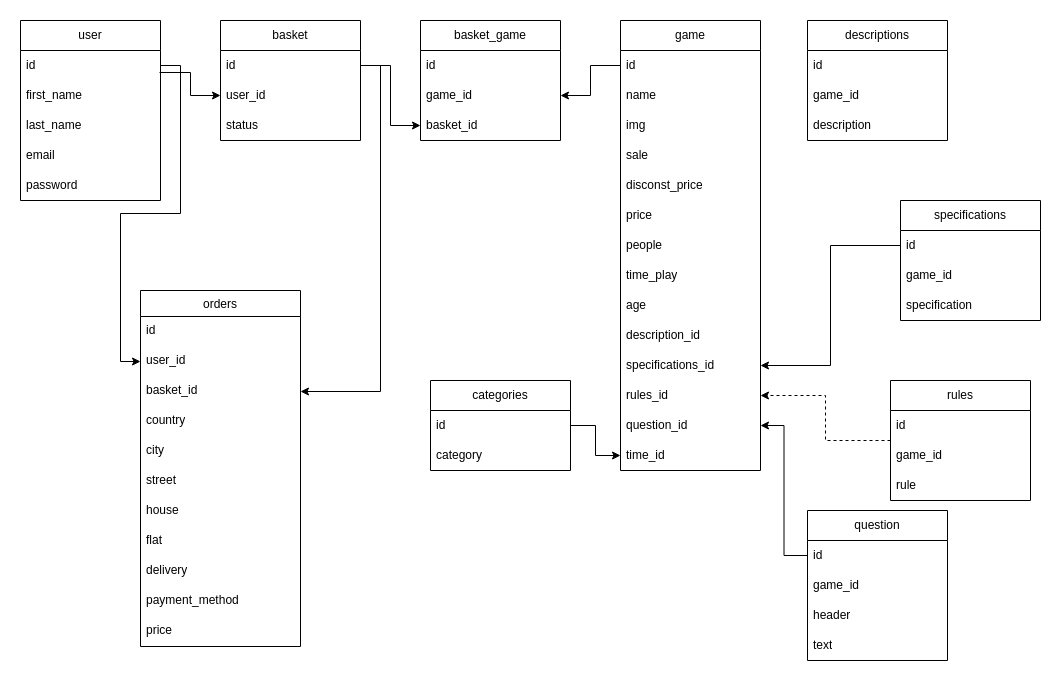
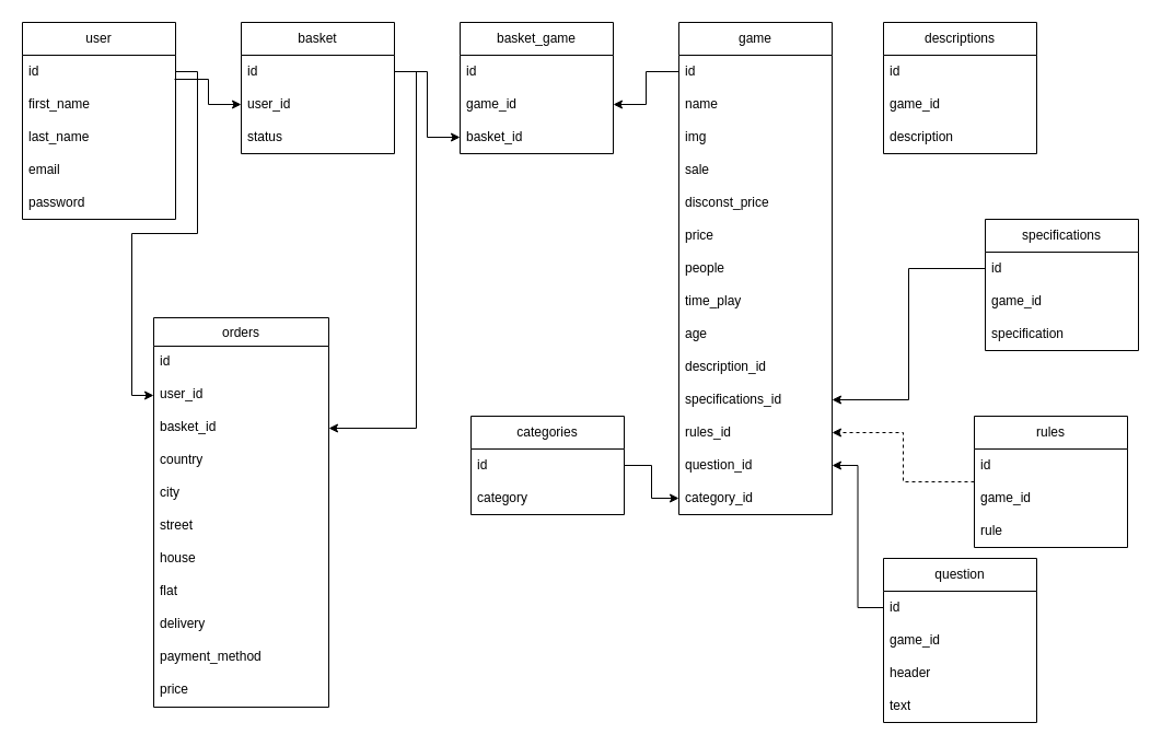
  <mxCell id="0" />
  <mxCell id="1" parent="0" />
  <mxCell id="2" value="user" style="swimlane;fontStyle=0;childLayout=stackLayout;horizontal=1;startSize=30;horizontalStack=0;resizeParent=1;resizeParentMax=0;resizeLast=0;collapsible=1;marginBottom=0;whiteSpace=wrap;html=1;" parent="1" vertex="1"><mxGeometry x="20" y="20" width="140" height="180" as="geometry"><mxRectangle x="210" y="120" width="60" height="30" as="alternateBounds" /></mxGeometry></mxCell>
  <mxCell id="3" value="id" style="text;strokeColor=none;fillColor=none;align=left;verticalAlign=middle;spacingLeft=4;spacingRight=4;overflow=hidden;points=[[0,0.5],[1,0.5]];portConstraint=eastwest;rotatable=0;whiteSpace=wrap;html=1;" parent="2" vertex="1"><mxGeometry y="30" width="140" height="30" as="geometry" /></mxCell>
  <mxCell id="4" value="first_name" style="text;strokeColor=none;fillColor=none;align=left;verticalAlign=middle;spacingLeft=4;spacingRight=4;overflow=hidden;points=[[0,0.5],[1,0.5]];portConstraint=eastwest;rotatable=0;whiteSpace=wrap;html=1;" parent="2" vertex="1"><mxGeometry y="60" width="140" height="30" as="geometry" /></mxCell>
  <mxCell id="5" value="last_name" style="text;strokeColor=none;fillColor=none;align=left;verticalAlign=middle;spacingLeft=4;spacingRight=4;overflow=hidden;points=[[0,0.5],[1,0.5]];portConstraint=eastwest;rotatable=0;whiteSpace=wrap;html=1;" parent="2" vertex="1"><mxGeometry y="90" width="140" height="30" as="geometry" /></mxCell>
  <mxCell id="6" value="email" style="text;strokeColor=none;fillColor=none;align=left;verticalAlign=middle;spacingLeft=4;spacingRight=4;overflow=hidden;points=[[0,0.5],[1,0.5]];portConstraint=eastwest;rotatable=0;whiteSpace=wrap;html=1;" parent="2" vertex="1"><mxGeometry y="120" width="140" height="30" as="geometry" /></mxCell>
  <mxCell id="7" value="password" style="text;strokeColor=none;fillColor=none;align=left;verticalAlign=middle;spacingLeft=4;spacingRight=4;overflow=hidden;points=[[0,0.5],[1,0.5]];portConstraint=eastwest;rotatable=0;whiteSpace=wrap;html=1;" parent="2" vertex="1"><mxGeometry y="150" width="140" height="30" as="geometry" /></mxCell>
  <mxCell id="8" value="basket" style="swimlane;fontStyle=0;childLayout=stackLayout;horizontal=1;startSize=30;horizontalStack=0;resizeParent=1;resizeParentMax=0;resizeLast=0;collapsible=1;marginBottom=0;whiteSpace=wrap;html=1;" parent="1" vertex="1"><mxGeometry x="220" y="20" width="140" height="120" as="geometry" /></mxCell>
  <mxCell id="9" value="id" style="text;strokeColor=none;fillColor=none;align=left;verticalAlign=middle;spacingLeft=4;spacingRight=4;overflow=hidden;points=[[0,0.5],[1,0.5]];portConstraint=eastwest;rotatable=0;whiteSpace=wrap;html=1;" parent="8" vertex="1"><mxGeometry y="30" width="140" height="30" as="geometry" /></mxCell>
  <mxCell id="10" value="user_id" style="text;strokeColor=none;fillColor=none;align=left;verticalAlign=middle;spacingLeft=4;spacingRight=4;overflow=hidden;points=[[0,0.5],[1,0.5]];portConstraint=eastwest;rotatable=0;whiteSpace=wrap;html=1;" parent="8" vertex="1"><mxGeometry y="60" width="140" height="30" as="geometry" /></mxCell>
  <mxCell id="11" value="status" style="text;strokeColor=none;fillColor=none;align=left;verticalAlign=middle;spacingLeft=4;spacingRight=4;overflow=hidden;points=[[0,0.5],[1,0.5]];portConstraint=eastwest;rotatable=0;whiteSpace=wrap;html=1;" vertex="1" parent="8"><mxGeometry y="90" width="140" height="30" as="geometry" /></mxCell>
  <mxCell id="12" value="basket_game" style="swimlane;fontStyle=0;childLayout=stackLayout;horizontal=1;startSize=30;horizontalStack=0;resizeParent=1;resizeParentMax=0;resizeLast=0;collapsible=1;marginBottom=0;whiteSpace=wrap;html=1;" parent="1" vertex="1"><mxGeometry x="420" y="20" width="140" height="120" as="geometry" /></mxCell>
  <mxCell id="13" value="id" style="text;strokeColor=none;fillColor=none;align=left;verticalAlign=middle;spacingLeft=4;spacingRight=4;overflow=hidden;points=[[0,0.5],[1,0.5]];portConstraint=eastwest;rotatable=0;whiteSpace=wrap;html=1;" parent="12" vertex="1"><mxGeometry y="30" width="140" height="30" as="geometry" /></mxCell>
  <mxCell id="14" value="game_id" style="text;strokeColor=none;fillColor=none;align=left;verticalAlign=middle;spacingLeft=4;spacingRight=4;overflow=hidden;points=[[0,0.5],[1,0.5]];portConstraint=eastwest;rotatable=0;whiteSpace=wrap;html=1;" parent="12" vertex="1"><mxGeometry y="60" width="140" height="30" as="geometry" /></mxCell>
  <mxCell id="15" value="basket_id" style="text;strokeColor=none;fillColor=none;align=left;verticalAlign=middle;spacingLeft=4;spacingRight=4;overflow=hidden;points=[[0,0.5],[1,0.5]];portConstraint=eastwest;rotatable=0;whiteSpace=wrap;html=1;" parent="12" vertex="1"><mxGeometry y="90" width="140" height="30" as="geometry" /></mxCell>
  <mxCell id="16" value="game" style="swimlane;fontStyle=0;childLayout=stackLayout;horizontal=1;startSize=30;horizontalStack=0;resizeParent=1;resizeParentMax=0;resizeLast=0;collapsible=1;marginBottom=0;whiteSpace=wrap;html=1;" vertex="1" parent="1"><mxGeometry x="620" y="20" width="140" height="450" as="geometry" /></mxCell>
  <mxCell id="17" value="id" style="text;strokeColor=none;fillColor=none;align=left;verticalAlign=middle;spacingLeft=4;spacingRight=4;overflow=hidden;points=[[0,0.5],[1,0.5]];portConstraint=eastwest;rotatable=0;whiteSpace=wrap;html=1;" vertex="1" parent="16"><mxGeometry y="30" width="140" height="30" as="geometry" /></mxCell>
  <mxCell id="18" value="name" style="text;strokeColor=none;fillColor=none;align=left;verticalAlign=middle;spacingLeft=4;spacingRight=4;overflow=hidden;points=[[0,0.5],[1,0.5]];portConstraint=eastwest;rotatable=0;whiteSpace=wrap;html=1;" vertex="1" parent="16"><mxGeometry y="60" width="140" height="30" as="geometry" /></mxCell>
  <mxCell id="19" value="img" style="text;strokeColor=none;fillColor=none;align=left;verticalAlign=middle;spacingLeft=4;spacingRight=4;overflow=hidden;points=[[0,0.5],[1,0.5]];portConstraint=eastwest;rotatable=0;whiteSpace=wrap;html=1;" vertex="1" parent="16"><mxGeometry y="90" width="140" height="30" as="geometry" /></mxCell>
  <mxCell id="20" value="sale" style="text;strokeColor=none;fillColor=none;align=left;verticalAlign=middle;spacingLeft=4;spacingRight=4;overflow=hidden;points=[[0,0.5],[1,0.5]];portConstraint=eastwest;rotatable=0;whiteSpace=wrap;html=1;" vertex="1" parent="16"><mxGeometry y="120" width="140" height="30" as="geometry" /></mxCell>
  <mxCell id="21" value="disconst_price" style="text;strokeColor=none;fillColor=none;align=left;verticalAlign=middle;spacingLeft=4;spacingRight=4;overflow=hidden;points=[[0,0.5],[1,0.5]];portConstraint=eastwest;rotatable=0;whiteSpace=wrap;html=1;" vertex="1" parent="16"><mxGeometry y="150" width="140" height="30" as="geometry" /></mxCell>
  <mxCell id="22" value="price" style="text;strokeColor=none;fillColor=none;align=left;verticalAlign=middle;spacingLeft=4;spacingRight=4;overflow=hidden;points=[[0,0.5],[1,0.5]];portConstraint=eastwest;rotatable=0;whiteSpace=wrap;html=1;" vertex="1" parent="16"><mxGeometry y="180" width="140" height="30" as="geometry" /></mxCell>
  <mxCell id="23" value="people" style="text;strokeColor=none;fillColor=none;align=left;verticalAlign=middle;spacingLeft=4;spacingRight=4;overflow=hidden;points=[[0,0.5],[1,0.5]];portConstraint=eastwest;rotatable=0;whiteSpace=wrap;html=1;" vertex="1" parent="16"><mxGeometry y="210" width="140" height="30" as="geometry" /></mxCell>
  <mxCell id="24" value="time_play" style="text;strokeColor=none;fillColor=none;align=left;verticalAlign=middle;spacingLeft=4;spacingRight=4;overflow=hidden;points=[[0,0.5],[1,0.5]];portConstraint=eastwest;rotatable=0;whiteSpace=wrap;html=1;" vertex="1" parent="16"><mxGeometry y="240" width="140" height="30" as="geometry" /></mxCell>
  <mxCell id="25" value="age" style="text;strokeColor=none;fillColor=none;align=left;verticalAlign=middle;spacingLeft=4;spacingRight=4;overflow=hidden;points=[[0,0.5],[1,0.5]];portConstraint=eastwest;rotatable=0;whiteSpace=wrap;html=1;" vertex="1" parent="16"><mxGeometry y="270" width="140" height="30" as="geometry" /></mxCell>
  <mxCell id="26" value="description_id" style="text;strokeColor=none;fillColor=none;align=left;verticalAlign=middle;spacingLeft=4;spacingRight=4;overflow=hidden;points=[[0,0.5],[1,0.5]];portConstraint=eastwest;rotatable=0;whiteSpace=wrap;html=1;" vertex="1" parent="16"><mxGeometry y="300" width="140" height="30" as="geometry" /></mxCell>
  <mxCell id="27" value="specifications_id" style="text;strokeColor=none;fillColor=none;align=left;verticalAlign=middle;spacingLeft=4;spacingRight=4;overflow=hidden;points=[[0,0.5],[1,0.5]];portConstraint=eastwest;rotatable=0;whiteSpace=wrap;html=1;" vertex="1" parent="16"><mxGeometry y="330" width="140" height="30" as="geometry" /></mxCell>
  <mxCell id="28" value="rules_id" style="text;strokeColor=none;fillColor=none;align=left;verticalAlign=middle;spacingLeft=4;spacingRight=4;overflow=hidden;points=[[0,0.5],[1,0.5]];portConstraint=eastwest;rotatable=0;whiteSpace=wrap;html=1;" vertex="1" parent="16"><mxGeometry y="360" width="140" height="30" as="geometry" /></mxCell>
  <mxCell id="29" value="question_id" style="text;strokeColor=none;fillColor=none;align=left;verticalAlign=middle;spacingLeft=4;spacingRight=4;overflow=hidden;points=[[0,0.5],[1,0.5]];portConstraint=eastwest;rotatable=0;whiteSpace=wrap;html=1;" vertex="1" parent="16"><mxGeometry y="390" width="140" height="30" as="geometry" /></mxCell>
- <mxCell id="30" value="time_id" style="text;strokeColor=none;fillColor=none;align=left;verticalAlign=middle;spacingLeft=4;spacingRight=4;overflow=hidden;points=[[0,0.5],[1,0.5]];portConstraint=eastwest;rotatable=0;whiteSpace=wrap;html=1;" vertex="1" parent="16"><mxGeometry y="420" width="140" height="30" as="geometry" /></mxCell>
+ <mxCell id="30" value="category_id" style="text;strokeColor=none;fillColor=none;align=left;verticalAlign=middle;spacingLeft=4;spacingRight=4;overflow=hidden;points=[[0,0.5],[1,0.5]];portConstraint=eastwest;rotatable=0;whiteSpace=wrap;html=1;" vertex="1" parent="16"><mxGeometry y="420" width="140" height="30" as="geometry" /></mxCell>
  <mxCell id="31" value="categories" style="swimlane;fontStyle=0;childLayout=stackLayout;horizontal=1;startSize=30;horizontalStack=0;resizeParent=1;resizeParentMax=0;resizeLast=0;collapsible=1;marginBottom=0;whiteSpace=wrap;html=1;" vertex="1" parent="1"><mxGeometry x="430" y="380" width="140" height="90" as="geometry" /></mxCell>
  <mxCell id="32" value="id" style="text;strokeColor=none;fillColor=none;align=left;verticalAlign=middle;spacingLeft=4;spacingRight=4;overflow=hidden;points=[[0,0.5],[1,0.5]];portConstraint=eastwest;rotatable=0;whiteSpace=wrap;html=1;" vertex="1" parent="31"><mxGeometry y="30" width="140" height="30" as="geometry" /></mxCell>
  <mxCell id="33" value="category" style="text;strokeColor=none;fillColor=none;align=left;verticalAlign=middle;spacingLeft=4;spacingRight=4;overflow=hidden;points=[[0,0.5],[1,0.5]];portConstraint=eastwest;rotatable=0;whiteSpace=wrap;html=1;" vertex="1" parent="31"><mxGeometry y="60" width="140" height="30" as="geometry" /></mxCell>
  <mxCell id="34" value="descriptions" style="swimlane;fontStyle=0;childLayout=stackLayout;horizontal=1;startSize=30;horizontalStack=0;resizeParent=1;resizeParentMax=0;resizeLast=0;collapsible=1;marginBottom=0;whiteSpace=wrap;html=1;" vertex="1" parent="1"><mxGeometry x="807" y="20" width="140" height="120" as="geometry" /></mxCell>
  <mxCell id="35" value="id" style="text;strokeColor=none;fillColor=none;align=left;verticalAlign=middle;spacingLeft=4;spacingRight=4;overflow=hidden;points=[[0,0.5],[1,0.5]];portConstraint=eastwest;rotatable=0;whiteSpace=wrap;html=1;" vertex="1" parent="34"><mxGeometry y="30" width="140" height="30" as="geometry" /></mxCell>
  <mxCell id="36" value="game_id" style="text;strokeColor=none;fillColor=none;align=left;verticalAlign=middle;spacingLeft=4;spacingRight=4;overflow=hidden;points=[[0,0.5],[1,0.5]];portConstraint=eastwest;rotatable=0;whiteSpace=wrap;html=1;" vertex="1" parent="34"><mxGeometry y="60" width="140" height="30" as="geometry" /></mxCell>
  <mxCell id="37" value="description" style="text;strokeColor=none;fillColor=none;align=left;verticalAlign=middle;spacingLeft=4;spacingRight=4;overflow=hidden;points=[[0,0.5],[1,0.5]];portConstraint=eastwest;rotatable=0;whiteSpace=wrap;html=1;" vertex="1" parent="34"><mxGeometry y="90" width="140" height="30" as="geometry" /></mxCell>
  <mxCell id="38" value="specifications" style="swimlane;fontStyle=0;childLayout=stackLayout;horizontal=1;startSize=30;horizontalStack=0;resizeParent=1;resizeParentMax=0;resizeLast=0;collapsible=1;marginBottom=0;whiteSpace=wrap;html=1;" vertex="1" parent="1"><mxGeometry x="900" y="200" width="140" height="120" as="geometry" /></mxCell>
  <mxCell id="39" value="id" style="text;strokeColor=none;fillColor=none;align=left;verticalAlign=middle;spacingLeft=4;spacingRight=4;overflow=hidden;points=[[0,0.5],[1,0.5]];portConstraint=eastwest;rotatable=0;whiteSpace=wrap;html=1;" vertex="1" parent="38"><mxGeometry y="30" width="140" height="30" as="geometry" /></mxCell>
  <mxCell id="40" value="game_id" style="text;strokeColor=none;fillColor=none;align=left;verticalAlign=middle;spacingLeft=4;spacingRight=4;overflow=hidden;points=[[0,0.5],[1,0.5]];portConstraint=eastwest;rotatable=0;whiteSpace=wrap;html=1;" vertex="1" parent="38"><mxGeometry y="60" width="140" height="30" as="geometry" /></mxCell>
  <mxCell id="41" value="specification" style="text;strokeColor=none;fillColor=none;align=left;verticalAlign=middle;spacingLeft=4;spacingRight=4;overflow=hidden;points=[[0,0.5],[1,0.5]];portConstraint=eastwest;rotatable=0;whiteSpace=wrap;html=1;" vertex="1" parent="38"><mxGeometry y="90" width="140" height="30" as="geometry" /></mxCell>
  <mxCell id="42" value="" style="edgeStyle=orthogonalEdgeStyle;rounded=0;orthogonalLoop=1;jettySize=auto;html=1;dashed=1;" edge="1" parent="1" source="43" target="28"><mxGeometry relative="1" as="geometry" /></mxCell>
  <mxCell id="43" value="rules" style="swimlane;fontStyle=0;childLayout=stackLayout;horizontal=1;startSize=30;horizontalStack=0;resizeParent=1;resizeParentMax=0;resizeLast=0;collapsible=1;marginBottom=0;whiteSpace=wrap;html=1;" vertex="1" parent="1"><mxGeometry x="890" y="380" width="140" height="120" as="geometry" /></mxCell>
  <mxCell id="44" value="id" style="text;strokeColor=none;fillColor=none;align=left;verticalAlign=middle;spacingLeft=4;spacingRight=4;overflow=hidden;points=[[0,0.5],[1,0.5]];portConstraint=eastwest;rotatable=0;whiteSpace=wrap;html=1;" vertex="1" parent="43"><mxGeometry y="30" width="140" height="30" as="geometry" /></mxCell>
  <mxCell id="45" value="game_id" style="text;strokeColor=none;fillColor=none;align=left;verticalAlign=middle;spacingLeft=4;spacingRight=4;overflow=hidden;points=[[0,0.5],[1,0.5]];portConstraint=eastwest;rotatable=0;whiteSpace=wrap;html=1;" vertex="1" parent="43"><mxGeometry y="60" width="140" height="30" as="geometry" /></mxCell>
  <mxCell id="46" value="rule" style="text;strokeColor=none;fillColor=none;align=left;verticalAlign=middle;spacingLeft=4;spacingRight=4;overflow=hidden;points=[[0,0.5],[1,0.5]];portConstraint=eastwest;rotatable=0;whiteSpace=wrap;html=1;" vertex="1" parent="43"><mxGeometry y="90" width="140" height="30" as="geometry" /></mxCell>
  <mxCell id="47" value="question" style="swimlane;fontStyle=0;childLayout=stackLayout;horizontal=1;startSize=30;horizontalStack=0;resizeParent=1;resizeParentMax=0;resizeLast=0;collapsible=1;marginBottom=0;whiteSpace=wrap;html=1;" vertex="1" parent="1"><mxGeometry x="807" y="510" width="140" height="150" as="geometry" /></mxCell>
  <mxCell id="48" value="id" style="text;strokeColor=none;fillColor=none;align=left;verticalAlign=middle;spacingLeft=4;spacingRight=4;overflow=hidden;points=[[0,0.5],[1,0.5]];portConstraint=eastwest;rotatable=0;whiteSpace=wrap;html=1;" vertex="1" parent="47"><mxGeometry y="30" width="140" height="30" as="geometry" /></mxCell>
  <mxCell id="49" value="game_id" style="text;strokeColor=none;fillColor=none;align=left;verticalAlign=middle;spacingLeft=4;spacingRight=4;overflow=hidden;points=[[0,0.5],[1,0.5]];portConstraint=eastwest;rotatable=0;whiteSpace=wrap;html=1;" vertex="1" parent="47"><mxGeometry y="60" width="140" height="30" as="geometry" /></mxCell>
  <mxCell id="50" value="header" style="text;strokeColor=none;fillColor=none;align=left;verticalAlign=middle;spacingLeft=4;spacingRight=4;overflow=hidden;points=[[0,0.5],[1,0.5]];portConstraint=eastwest;rotatable=0;whiteSpace=wrap;html=1;" vertex="1" parent="47"><mxGeometry y="90" width="140" height="30" as="geometry" /></mxCell>
  <mxCell id="51" value="text" style="text;strokeColor=none;fillColor=none;align=left;verticalAlign=middle;spacingLeft=4;spacingRight=4;overflow=hidden;points=[[0,0.5],[1,0.5]];portConstraint=eastwest;rotatable=0;whiteSpace=wrap;html=1;" vertex="1" parent="47"><mxGeometry y="120" width="140" height="30" as="geometry" /></mxCell>
  <mxCell id="52" value="" style="edgeStyle=orthogonalEdgeStyle;rounded=0;orthogonalLoop=1;jettySize=auto;html=1;exitX=0.993;exitY=0.733;exitDx=0;exitDy=0;exitPerimeter=0;" edge="1" parent="1" source="3" target="10"><mxGeometry relative="1" as="geometry" /></mxCell>
  <mxCell id="53" value="" style="edgeStyle=orthogonalEdgeStyle;rounded=0;orthogonalLoop=1;jettySize=auto;html=1;entryX=1;entryY=0.5;entryDx=0;entryDy=0;exitX=1;exitY=0.5;exitDx=0;exitDy=0;" edge="1" parent="1" source="9" target="61"><mxGeometry relative="1" as="geometry" /></mxCell>
  <mxCell id="54" value="" style="edgeStyle=orthogonalEdgeStyle;rounded=0;orthogonalLoop=1;jettySize=auto;html=1;" edge="1" parent="1" source="17" target="14"><mxGeometry relative="1" as="geometry" /></mxCell>
  <mxCell id="55" value="" style="edgeStyle=orthogonalEdgeStyle;rounded=0;orthogonalLoop=1;jettySize=auto;html=1;" edge="1" parent="1" source="32" target="30"><mxGeometry relative="1" as="geometry" /></mxCell>
  <mxCell id="56" value="" style="edgeStyle=orthogonalEdgeStyle;rounded=0;orthogonalLoop=1;jettySize=auto;html=1;entryX=1;entryY=0.5;entryDx=0;entryDy=0;" edge="1" parent="1" source="48" target="29"><mxGeometry relative="1" as="geometry" /></mxCell>
  <mxCell id="57" value="" style="edgeStyle=orthogonalEdgeStyle;rounded=0;orthogonalLoop=1;jettySize=auto;html=1;entryX=1;entryY=0.5;entryDx=0;entryDy=0;" edge="1" parent="1" source="39" target="27"><mxGeometry relative="1" as="geometry" /></mxCell>
  <mxCell id="58" value="orders" style="swimlane;fontStyle=0;childLayout=stackLayout;horizontal=1;startSize=26;horizontalStack=0;resizeParent=1;resizeParentMax=0;resizeLast=0;collapsible=1;marginBottom=0;align=center;fontSize=12;" vertex="1" parent="1"><mxGeometry x="140" y="290" width="160" height="356" as="geometry" /></mxCell>
  <mxCell id="59" value="id" style="text;strokeColor=none;fillColor=none;spacingLeft=4;spacingRight=4;overflow=hidden;rotatable=0;points=[[0,0.5],[1,0.5]];portConstraint=eastwest;fontSize=12;whiteSpace=wrap;html=1;" vertex="1" parent="58"><mxGeometry y="26" width="160" height="30" as="geometry" /></mxCell>
  <mxCell id="60" value="user_id" style="text;strokeColor=none;fillColor=none;spacingLeft=4;spacingRight=4;overflow=hidden;rotatable=0;points=[[0,0.5],[1,0.5]];portConstraint=eastwest;fontSize=12;whiteSpace=wrap;html=1;" vertex="1" parent="58"><mxGeometry y="56" width="160" height="30" as="geometry" /></mxCell>
  <mxCell id="61" value="basket_id" style="text;strokeColor=none;fillColor=none;spacingLeft=4;spacingRight=4;overflow=hidden;rotatable=0;points=[[0,0.5],[1,0.5]];portConstraint=eastwest;fontSize=12;whiteSpace=wrap;html=1;" vertex="1" parent="58"><mxGeometry y="86" width="160" height="30" as="geometry" /></mxCell>
  <mxCell id="62" value="country" style="text;strokeColor=none;fillColor=none;spacingLeft=4;spacingRight=4;overflow=hidden;rotatable=0;points=[[0,0.5],[1,0.5]];portConstraint=eastwest;fontSize=12;whiteSpace=wrap;html=1;" vertex="1" parent="58"><mxGeometry y="116" width="160" height="30" as="geometry" /></mxCell>
  <mxCell id="63" value="city" style="text;strokeColor=none;fillColor=none;spacingLeft=4;spacingRight=4;overflow=hidden;rotatable=0;points=[[0,0.5],[1,0.5]];portConstraint=eastwest;fontSize=12;whiteSpace=wrap;html=1;" vertex="1" parent="58"><mxGeometry y="146" width="160" height="30" as="geometry" /></mxCell>
  <mxCell id="64" value="street" style="text;strokeColor=none;fillColor=none;spacingLeft=4;spacingRight=4;overflow=hidden;rotatable=0;points=[[0,0.5],[1,0.5]];portConstraint=eastwest;fontSize=12;whiteSpace=wrap;html=1;" vertex="1" parent="58"><mxGeometry y="176" width="160" height="30" as="geometry" /></mxCell>
  <mxCell id="65" value="house" style="text;strokeColor=none;fillColor=none;spacingLeft=4;spacingRight=4;overflow=hidden;rotatable=0;points=[[0,0.5],[1,0.5]];portConstraint=eastwest;fontSize=12;whiteSpace=wrap;html=1;" vertex="1" parent="58"><mxGeometry y="206" width="160" height="30" as="geometry" /></mxCell>
  <mxCell id="66" value="flat" style="text;strokeColor=none;fillColor=none;spacingLeft=4;spacingRight=4;overflow=hidden;rotatable=0;points=[[0,0.5],[1,0.5]];portConstraint=eastwest;fontSize=12;whiteSpace=wrap;html=1;" vertex="1" parent="58"><mxGeometry y="236" width="160" height="30" as="geometry" /></mxCell>
  <mxCell id="67" value="delivery" style="text;strokeColor=none;fillColor=none;spacingLeft=4;spacingRight=4;overflow=hidden;rotatable=0;points=[[0,0.5],[1,0.5]];portConstraint=eastwest;fontSize=12;whiteSpace=wrap;html=1;" vertex="1" parent="58"><mxGeometry y="266" width="160" height="30" as="geometry" /></mxCell>
  <mxCell id="68" value="payment_method" style="text;strokeColor=none;fillColor=none;spacingLeft=4;spacingRight=4;overflow=hidden;rotatable=0;points=[[0,0.5],[1,0.5]];portConstraint=eastwest;fontSize=12;whiteSpace=wrap;html=1;" vertex="1" parent="58"><mxGeometry y="296" width="160" height="30" as="geometry" /></mxCell>
  <mxCell id="69" value="price" style="text;strokeColor=none;fillColor=none;spacingLeft=4;spacingRight=4;overflow=hidden;rotatable=0;points=[[0,0.5],[1,0.5]];portConstraint=eastwest;fontSize=12;whiteSpace=wrap;html=1;" vertex="1" parent="58"><mxGeometry y="326" width="160" height="30" as="geometry" /></mxCell>
  <mxCell id="70" value="" style="edgeStyle=orthogonalEdgeStyle;rounded=0;orthogonalLoop=1;jettySize=auto;html=1;entryX=0;entryY=0.5;entryDx=0;entryDy=0;" edge="1" parent="1" source="3" target="60"><mxGeometry relative="1" as="geometry" /></mxCell>
  <mxCell id="71" value="" style="edgeStyle=orthogonalEdgeStyle;rounded=0;orthogonalLoop=1;jettySize=auto;html=1;entryX=0;entryY=0.5;entryDx=0;entryDy=0;" edge="1" parent="1" source="9" target="15"><mxGeometry relative="1" as="geometry" /></mxCell>
